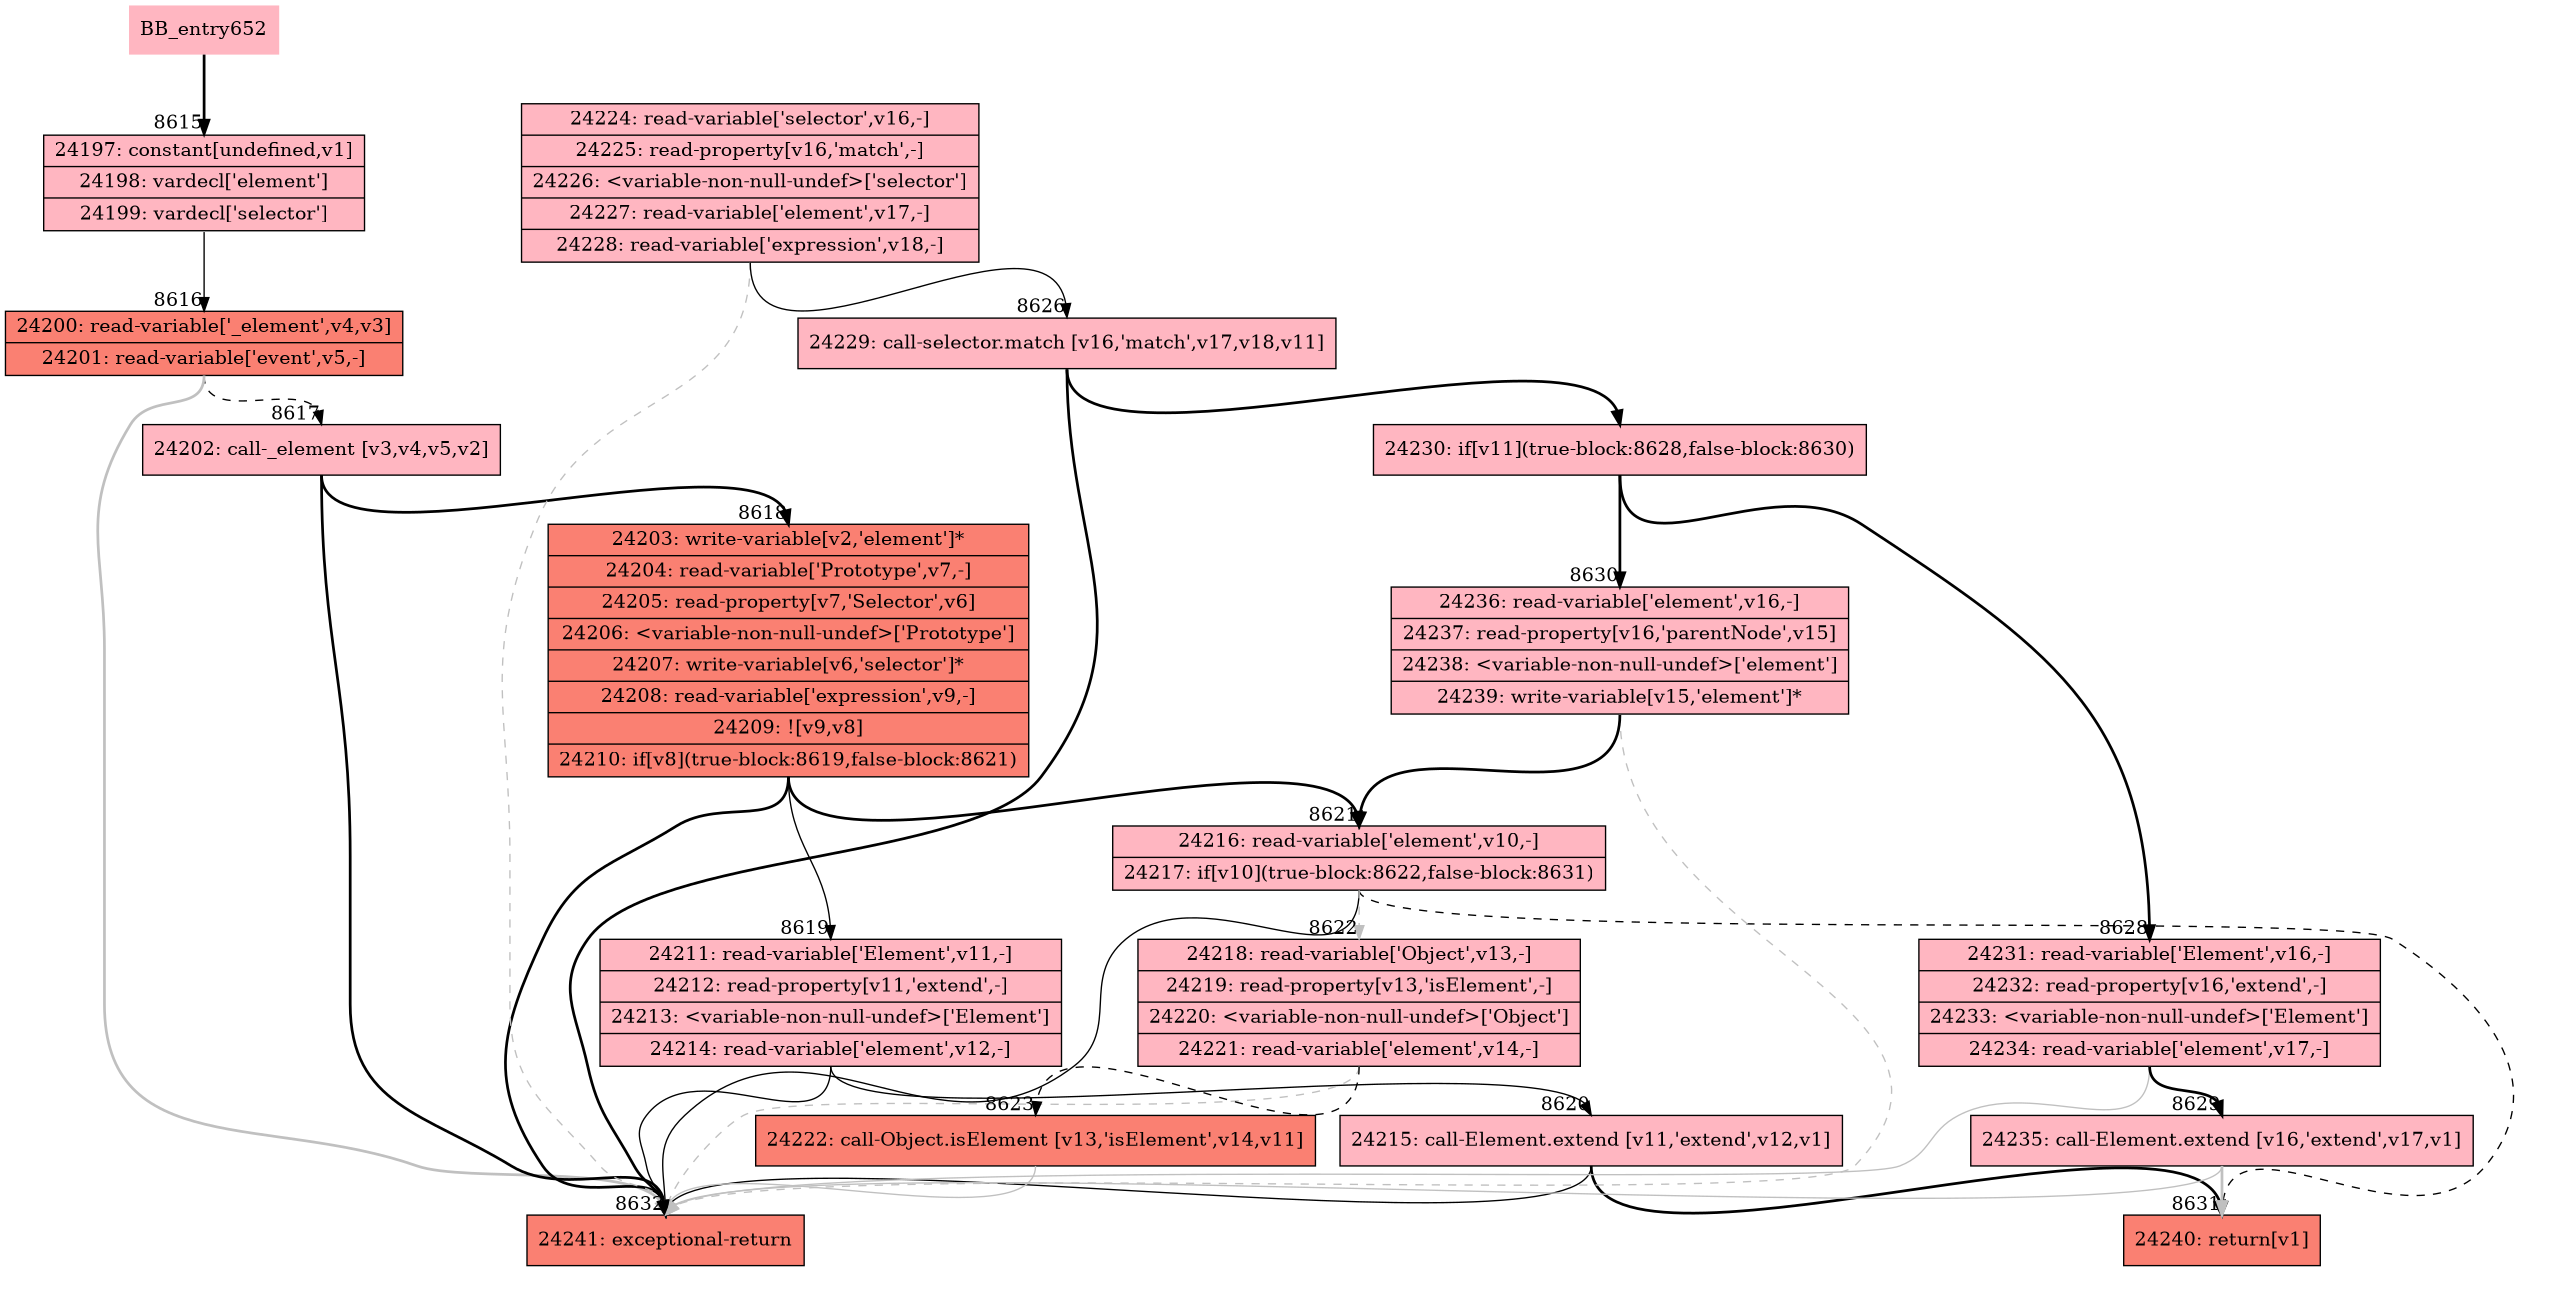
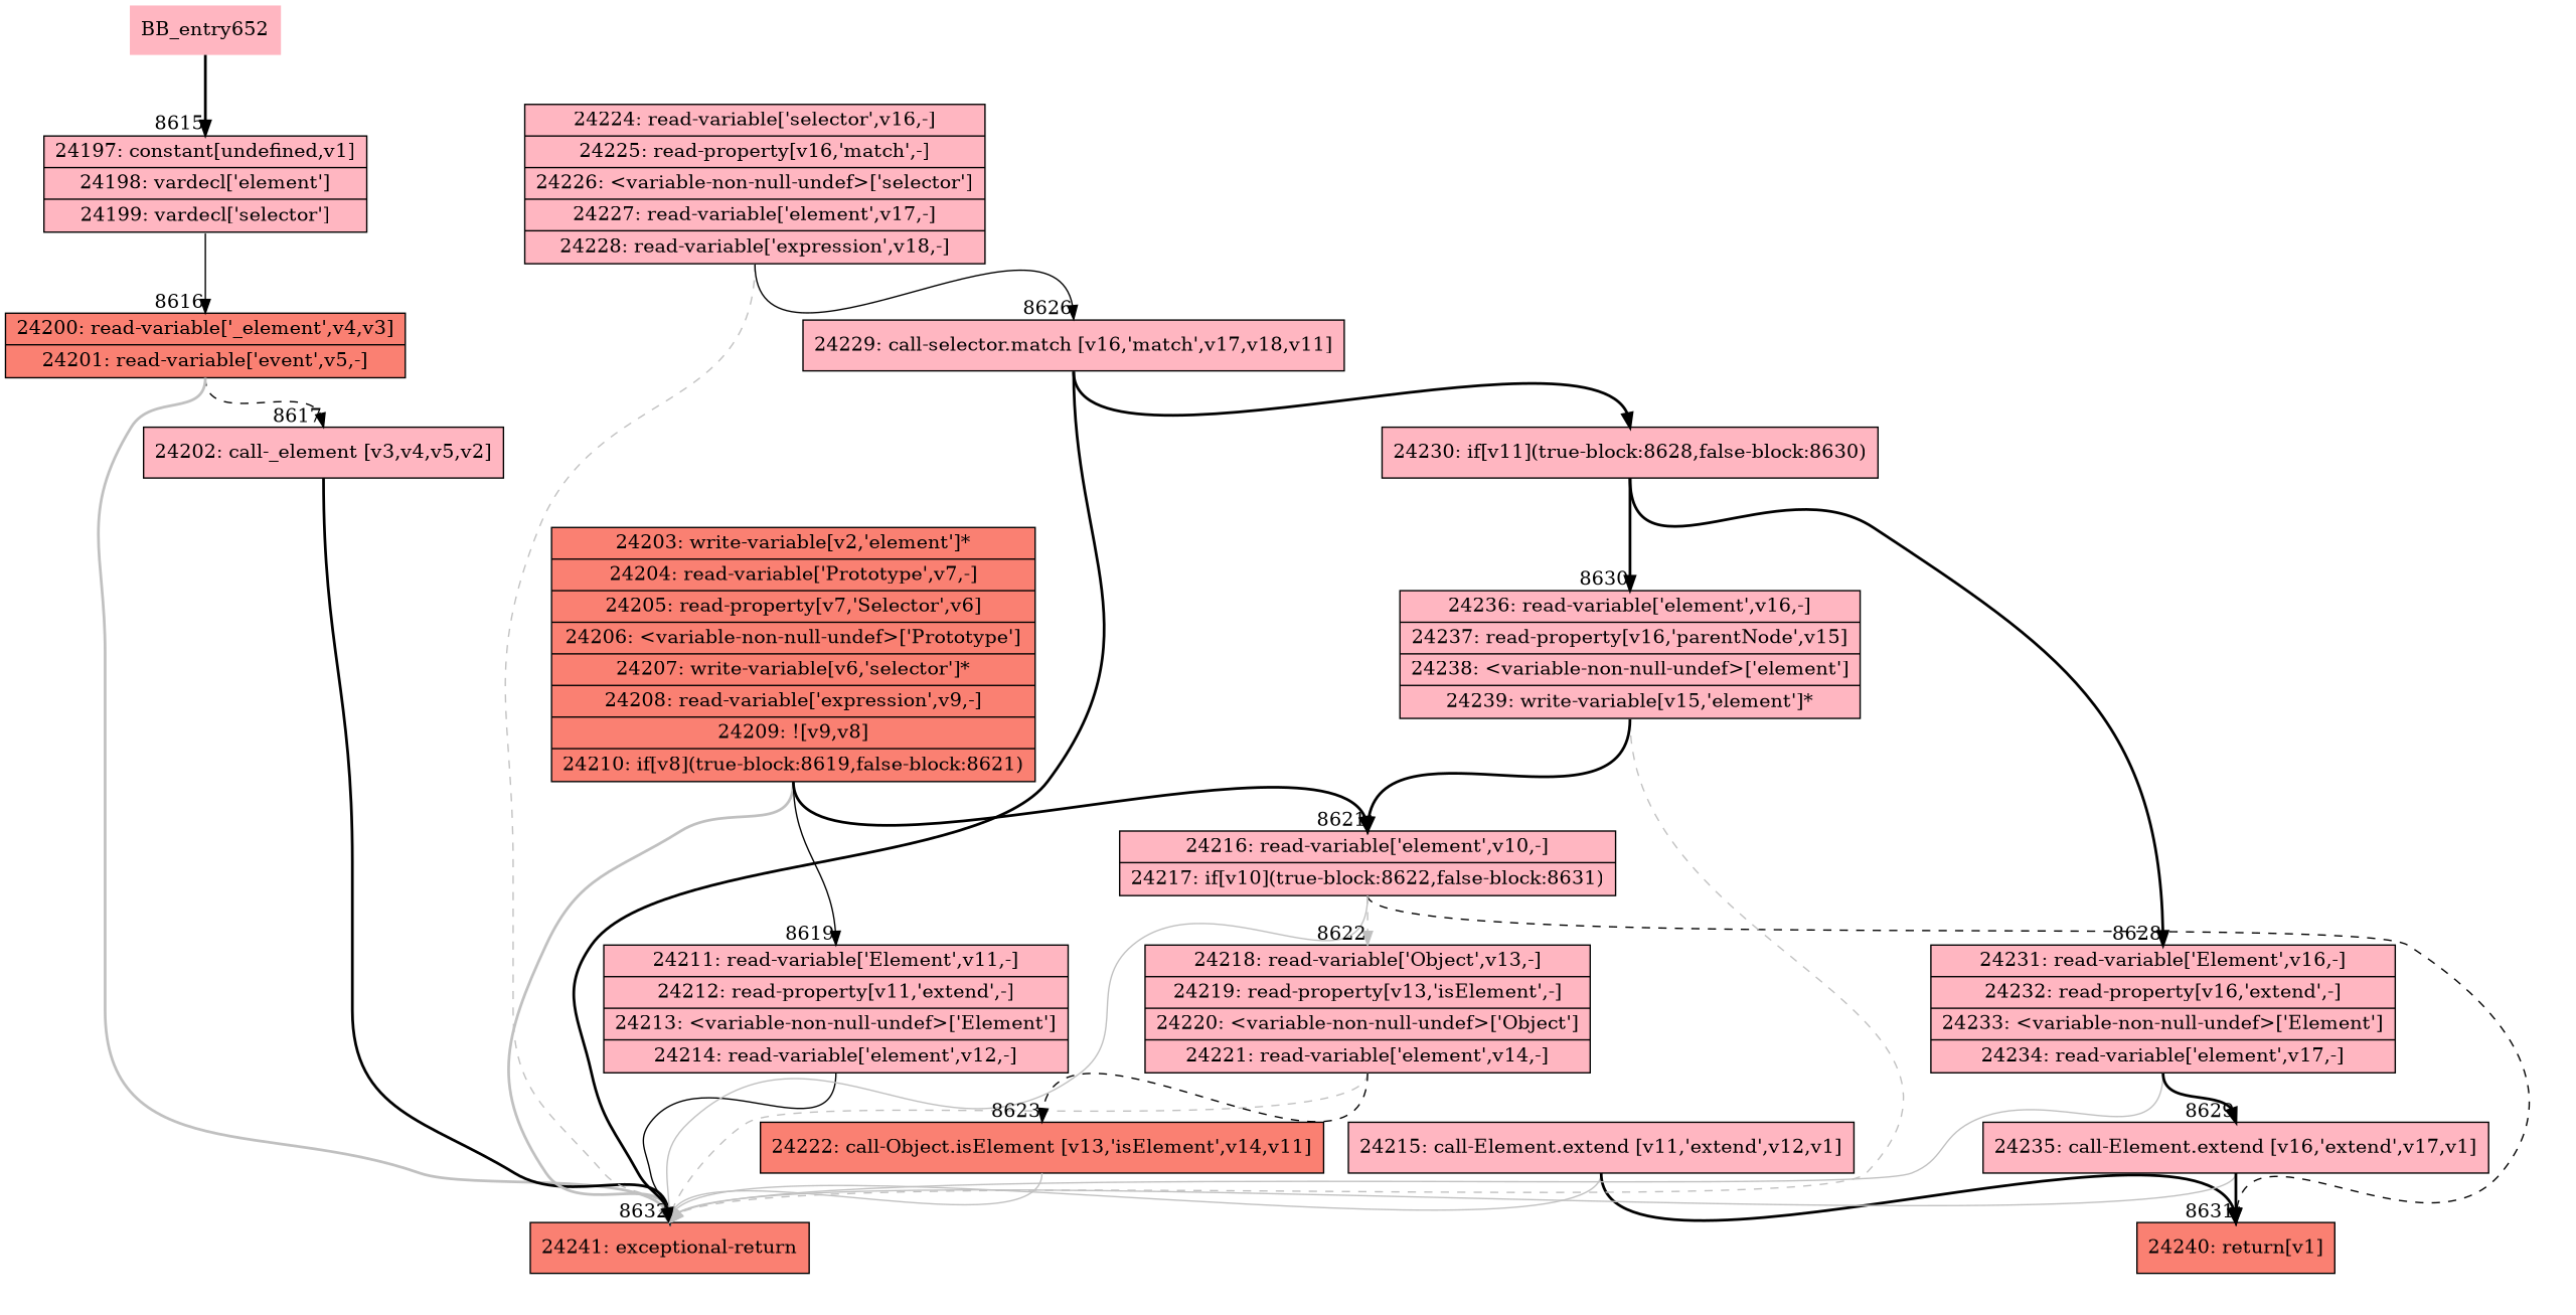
  digraph {
    rankdir=TD
    node [fillcolor=lightpink shape=record style=filled]
    edge [headport=n style=bold tailport=s]
    n1 [label=BB_entry652 shape=none]
    n2 [label="{24197: constant[undefined,v1]|24198: vardecl['element']|24199: vardecl['selector']}"]
    n3 [fillcolor=salmon label="{24200: read-variable['_element',v4,v3]|24201: read-variable['event',v5,-]}"]
    n4 [label="{24202: call-_element [v3,v4,v5,v2]}"]
    n5 [fillcolor=salmon label="{24241: exceptional-return}"]
    n6 [fillcolor=salmon label="{24203: write-variable[v2,'element']*|24204: read-variable['Prototype',v7,-]|24205: read-property[v7,'Selector',v6]|24206: \<variable-non-null-undef\>['Prototype']|24207: write-variable[v6,'selector']*|24208: read-variable['expression',v9,-]|24209: ![v9,v8]|24210: if[v8](true-block:8619,false-block:8621)}"]
    n7 [label="{24211: read-variable['Element',v11,-]|24212: read-property[v11,'extend',-]|24213: \<variable-non-null-undef\>['Element']|24214: read-variable['element',v12,-]}"]
    n8 [label="{24216: read-variable['element',v10,-]|24217: if[v10](true-block:8622,false-block:8631)}"]
    n9 [label="{24215: call-Element.extend [v11,'extend',v12,v1]}"]
    n10 [fillcolor=salmon label="{24240: return[v1]}"]
    n11 [label="{24218: read-variable['Object',v13,-]|24219: read-property[v13,'isElement',-]|24220: \<variable-non-null-undef\>['Object']|24221: read-variable['element',v14,-]}"]
    n12 [fillcolor=salmon label="{24222: call-Object.isElement [v13,'isElement',v14,v11]}"]
    n13 [label="{24230: if[v11](true-block:8628,false-block:8630)}"]
    n14 [label="{24231: read-variable['Element',v16,-]|24232: read-property[v16,'extend',-]|24233: \<variable-non-null-undef\>['Element']|24234: read-variable['element',v17,-]}"]
    n15 [label="{24236: read-variable['element',v16,-]|24237: read-property[v16,'parentNode',v15]|24238: \<variable-non-null-undef\>['element']|24239: write-variable[v15,'element']*}"]
    n16 [label="{24224: read-variable['selector',v16,-]|24225: read-property[v16,'match',-]|24226: \<variable-non-null-undef\>['selector']|24227: read-variable['element',v17,-]|24228: read-variable['expression',v18,-]}"]
    n17 [label="{24229: call-selector.match [v16,'match',v17,v18,v11]}"]
    n18 [label="{24235: call-Element.extend [v16,'extend',v17,v1]}"]
    n1 -> n2 [headlabel="    8615"]
    n2 -> n3 [headlabel="      8616" style=solid]
    n3 -> n4 [headlabel="      8617" style=dashed]
    n3 -> n5 [color=gray headlabel="      8632"]
    n4 -> n5 [color=black]
-   n4 -> n6 [headlabel="      8618"]
-   n6 -> n5 [color=black]
+   n6 -> n5 [color=gray]
    n6 -> n7 [headlabel="      8619" style=solid]
    n6 -> n8 [headlabel="      8621"]
    n7 -> n5 [color=black style=solid]
-   n7 -> n9 [headlabel="      8620" style=solid]
-   n8 -> n5 [color=black style=solid]
+   n8 -> n5 [color=gray style=solid]
    n8 -> n10 [style=dashed]
    n8 -> n11 [color=gray headlabel="      8622" style=dashed]
-   n9 -> n5 [color=black style=solid]
+   n9 -> n5 [color=gray style=solid]
    n9 -> n10 [headlabel="      8631"]
    n11 -> n5 [color=gray style=dashed]
    n11 -> n12 [headlabel="      8623" style=dashed]
    n12 -> n5 [color=gray style=solid]
    n13 -> n14 [headlabel="      8628"]
    n13 -> n15 [headlabel="      8630"]
    n14 -> n5 [color=gray style=solid]
    n14 -> n18 [headlabel="      8629"]
    n15 -> n5 [color=gray style=dashed]
    n15 -> n8
    n16 -> n5 [color=gray style=dashed]
    n16 -> n17 [headlabel="      8626" style=solid]
    n17 -> n5 [color=black]
    n17 -> n13
    n18 -> n5 [color=gray style=solid]
-   n18 -> n10 [color=gray]
+   n18 -> n10
  }
